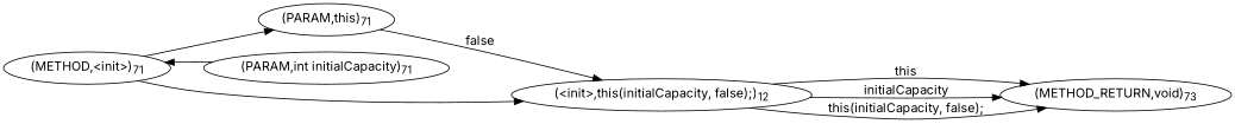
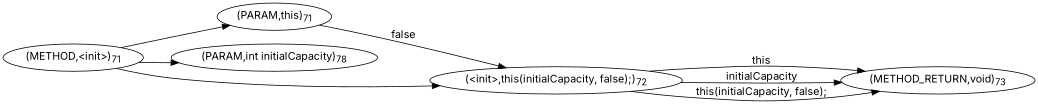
  digraph {
    fontname=Inter
    rankdir=LR
    node [fontname=Inter]
    edge [fontname=Inter]
    n1 [label=<(METHOD,&lt;init&gt;)<SUB>71</SUB>>]
    n2 [label=<(PARAM,this)<SUB>71</SUB>>]
-   n3 [label=<(PARAM,int initialCapacity)<SUB>71</SUB>>]
-   n4 [label=<(&lt;init&gt;,this(initialCapacity, false);)<SUB>12</SUB>>]
+   n3 [label=<(PARAM,int initialCapacity)<SUB>78</SUB>>]
+   n4 [label=<(&lt;init&gt;,this(initialCapacity, false);)<SUB>72</SUB>>]
    n5 [label=<(METHOD_RETURN,void)<SUB>73</SUB>>]
    n1 -> n2
-   n3 -> n1
+   n1 -> n3
    n1 -> n4
    n2 -> n4 [label=false]
    n4 -> n5 [label=this]
    n4 -> n5 [label=initialCapacity]
    n4 -> n5 [label="this(initialCapacity, false);"]
  }
